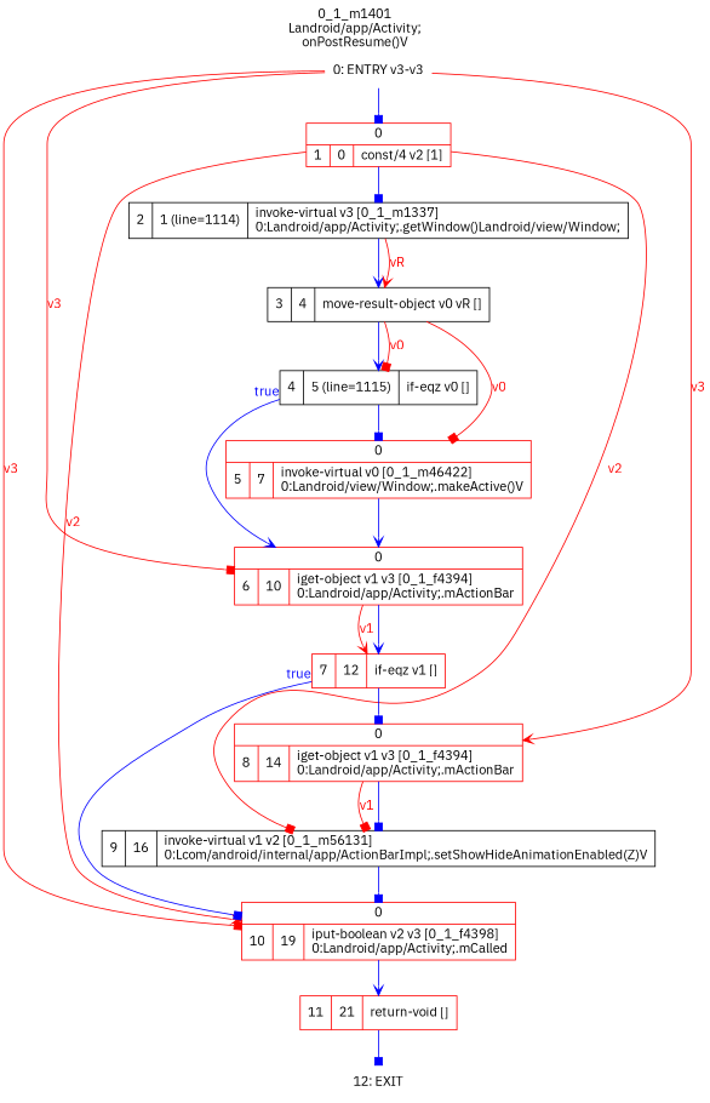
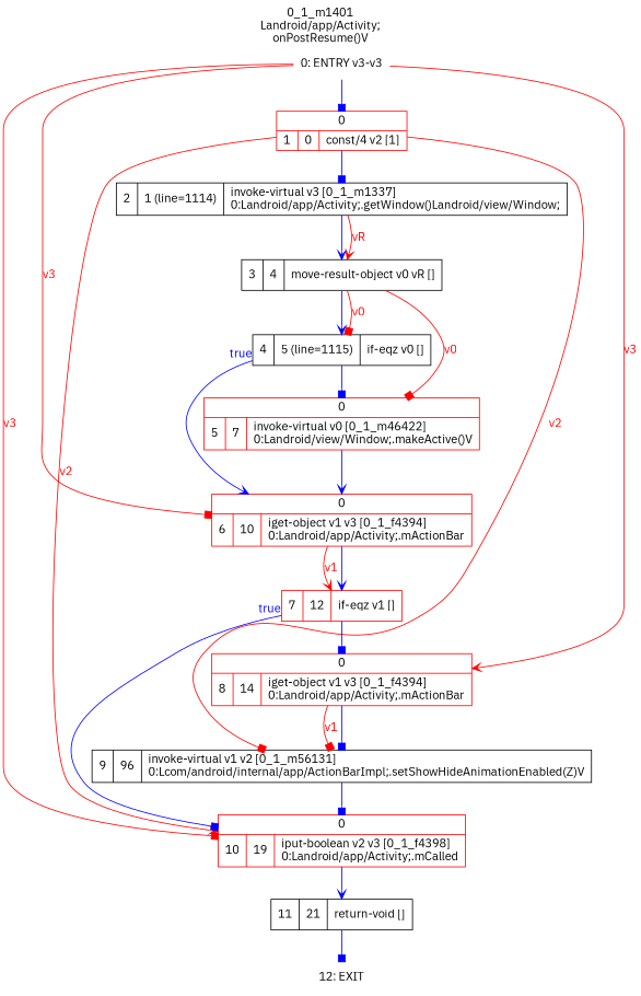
  digraph {
    fontname="IBM Plex Sans"
    label="0_1_m1401\nLandroid/app/Activity;\nonPostResume()V"
    labelloc=t
    rankdir=UD
    node [fontname="IBM Plex Sans" shape=record]
    edge [arrowhead=box color=blue fontcolor=blue fontname="IBM Plex Sans" weight=100]
    n1 [label="0: ENTRY v3-v3" shape=plaintext]
    n2 [color=red label="{0|{1|0|const/4 v2 [1]\l}}"]
    n3 [color=red label="{0|{6|10|iget-object v1 v3 [0_1_f4394]\l0:Landroid/app/Activity;.mActionBar\l}}"]
    n4 [color=red label="{0|{8|14|iget-object v1 v3 [0_1_f4394]\l0:Landroid/app/Activity;.mActionBar\l}}"]
    n5 [color=red label="{0|{10|19|iput-boolean v2 v3 [0_1_f4398]\l0:Landroid/app/Activity;.mCalled\l}}"]
    n6 [label="2|1 (line=1114)|invoke-virtual v3 [0_1_m1337]\l0:Landroid/app/Activity;.getWindow()Landroid/view/Window;\l"]
-   n7 [label="9|16|invoke-virtual v1 v2 [0_1_m56131]\l0:Lcom/android/internal/app/ActionBarImpl;.setShowHideAnimationEnabled(Z)V\l"]
+   n7 [label="9|96|invoke-virtual v1 v2 [0_1_m56131]\l0:Lcom/android/internal/app/ActionBarImpl;.setShowHideAnimationEnabled(Z)V\l"]
    n8 [label="3|4|move-result-object v0 vR []\l"]
    n9 [color=red label="7|12|if-eqz v1 []\l"]
-   n10 [label="11|21|return-void []\l" color=red]
+   n10 [label="11|21|return-void []\l"]
    n11 [label="4|5 (line=1115)|if-eqz v0 []\l"]
    n12 [color=red label="{0|{5|7|invoke-virtual v0 [0_1_m46422]\l0:Landroid/view/Window;.makeActive()V\l}}"]
    n13 [label="12: EXIT" shape=plaintext]
    n1 -> n2
    n1 -> n3 [color=red fontcolor=red label=v3 weight=""]
    n1 -> n4 [arrowhead=vee color=red fontcolor=red label=v3 weight=""]
    n1 -> n5 [color=red fontcolor=red label=v3 weight=""]
    n2 -> n5 [arrowhead=vee color=red fontcolor=red label=v2 weight=""]
    n2 -> n6
    n2 -> n7 [color=red fontcolor=red label=v2 weight=""]
    n3 -> n9 [arrowhead=vee]
    n3 -> n9 [arrowhead=vee color=red fontcolor=red label=v1 weight=""]
    n4 -> n7
    n4 -> n7 [color=red fontcolor=red label=v1 weight=""]
    n5 -> n10 [arrowhead=vee]
    n6 -> n8 [arrowhead=vee]
    n6 -> n8 [arrowhead=vee color=red fontcolor=red label=vR weight=""]
    n7 -> n5
    n8 -> n11 [arrowhead=vee]
    n8 -> n11 [color=red fontcolor=red label=v0 weight=""]
    n8 -> n12 [color=red fontcolor=red label=v0 weight=""]
    n9 -> n4
    n9 -> n5 [taillabel=true weight=10]
    n10 -> n13
    n11 -> n3 [arrowhead=vee taillabel=true weight=10]
    n11 -> n12
    n12 -> n3 [arrowhead=vee]
  }
